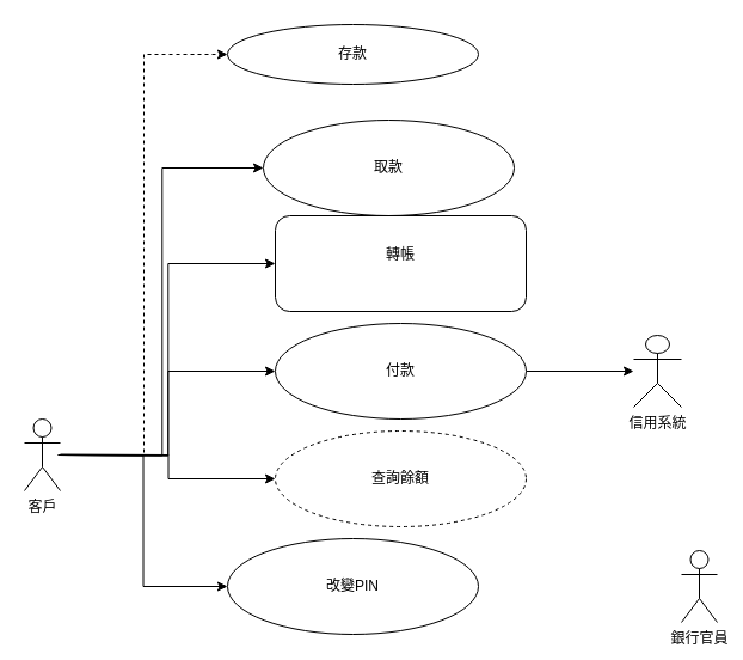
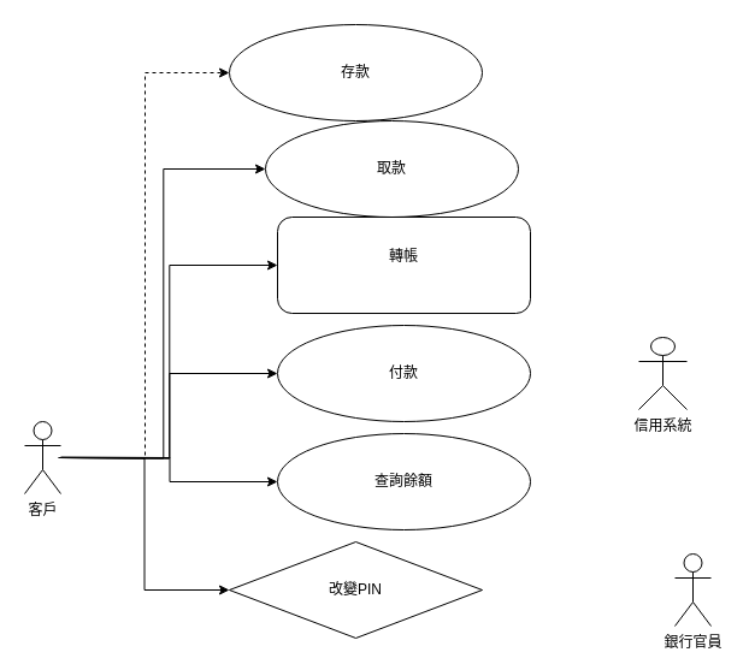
  <mxCell id="0" />
  <mxCell id="1" parent="0" />
  <mxCell id="2" style="edgeStyle=orthogonalEdgeStyle;rounded=0;orthogonalLoop=1;jettySize=auto;html=1;entryX=0;entryY=0.5;entryDx=0;entryDy=0;dashed=1;" edge="1" parent="1" source="3" target="4"><mxGeometry relative="1" as="geometry" /></mxCell>
  <mxCell id="3" value="客戶" style="shape=umlActor;verticalLabelPosition=bottom;verticalAlign=top;html=1;outlineConnect=0;" vertex="1" parent="1"><mxGeometry x="20" y="350" width="30" height="60" as="geometry" /></mxCell>
- <mxCell id="4" value="存款" style="ellipse;whiteSpace=wrap;html=1;" vertex="1" parent="1"><mxGeometry x="190" y="20" width="210" height="50" as="geometry" /></mxCell>
- <mxCell id="5" value="改變PIN" style="ellipse;whiteSpace=wrap;html=1;" vertex="1" parent="1"><mxGeometry x="190" y="450" width="210" height="80" as="geometry" /></mxCell>
- <mxCell id="6" value="查詢餘額" style="ellipse;whiteSpace=wrap;html=1;dashed=1;" vertex="1" parent="1"><mxGeometry x="230" y="360" width="210" height="80" as="geometry" /></mxCell>
+ <mxCell id="4" value="存款" style="ellipse;whiteSpace=wrap;html=1;" vertex="1" parent="1"><mxGeometry x="190" y="20" width="210" height="80" as="geometry" /></mxCell>
+ <mxCell id="5" value="改變PIN" style="rhombus;whiteSpace=wrap;html=1;" vertex="1" parent="1"><mxGeometry x="190" y="450" width="210" height="80" as="geometry" /></mxCell>
+ <mxCell id="6" value="查詢餘額" style="ellipse;whiteSpace=wrap;html=1;" vertex="1" parent="1"><mxGeometry x="230" y="360" width="210" height="80" as="geometry" /></mxCell>
  <mxCell id="7" value="取款" style="ellipse;whiteSpace=wrap;html=1;" vertex="1" parent="1"><mxGeometry x="220" y="100" width="210" height="80" as="geometry" /></mxCell>
- <mxCell id="8" style="edgeStyle=orthogonalEdgeStyle;rounded=0;orthogonalLoop=1;jettySize=auto;html=1;" edge="1" parent="1" source="9" target="11"><mxGeometry relative="1" as="geometry" /></mxCell>
  <mxCell id="9" value="付款" style="ellipse;whiteSpace=wrap;html=1;" vertex="1" parent="1"><mxGeometry x="230" y="270" width="210" height="80" as="geometry" /></mxCell>
  <mxCell id="10" value="轉帳&lt;div&gt;&lt;br&gt;&lt;/div&gt;" style="whiteSpace=wrap;html=1;rounded=1;" vertex="1" parent="1"><mxGeometry x="230" y="180" width="210" height="80" as="geometry" /></mxCell>
  <mxCell id="11" value="信用系統" style="shape=umlActor;verticalLabelPosition=bottom;verticalAlign=top;html=1;outlineConnect=0;" vertex="1" parent="1"><mxGeometry x="530" y="280" width="40" height="60" as="geometry" /></mxCell>
- <mxCell id="12" value="銀行官員" style="shape=umlActor;verticalLabelPosition=bottom;verticalAlign=top;html=1;outlineConnect=0;" vertex="1" parent="1"><mxGeometry x="570" y="460" width="30" height="60" as="geometry" /></mxCell>
+ <mxCell id="12" value="銀行官員" style="shape=umlActor;verticalLabelPosition=bottom;verticalAlign=top;html=1;outlineConnect=0;" vertex="1" parent="1"><mxGeometry x="560" y="460" width="30" height="60" as="geometry" /></mxCell>
  <mxCell id="13" style="edgeStyle=orthogonalEdgeStyle;rounded=0;orthogonalLoop=1;jettySize=auto;html=1;entryX=0;entryY=0.5;entryDx=0;entryDy=0;" edge="1" parent="1" target="7"><mxGeometry relative="1" as="geometry"><mxPoint x="49.5" y="380" as="sourcePoint" /><mxPoint x="149.5" y="70" as="targetPoint" /></mxGeometry></mxCell>
  <mxCell id="14" style="edgeStyle=orthogonalEdgeStyle;rounded=0;orthogonalLoop=1;jettySize=auto;html=1;entryX=0;entryY=0.5;entryDx=0;entryDy=0;" edge="1" parent="1" target="10"><mxGeometry relative="1" as="geometry"><mxPoint x="49.5" y="380" as="sourcePoint" /><mxPoint x="149.5" y="70" as="targetPoint" /></mxGeometry></mxCell>
  <mxCell id="15" style="edgeStyle=orthogonalEdgeStyle;rounded=0;orthogonalLoop=1;jettySize=auto;html=1;entryX=0;entryY=0.5;entryDx=0;entryDy=0;" edge="1" parent="1" target="9"><mxGeometry relative="1" as="geometry"><mxPoint x="49.5" y="380" as="sourcePoint" /><mxPoint x="149.5" y="70" as="targetPoint" /></mxGeometry></mxCell>
  <mxCell id="16" style="edgeStyle=orthogonalEdgeStyle;rounded=0;orthogonalLoop=1;jettySize=auto;html=1;entryX=0;entryY=0.5;entryDx=0;entryDy=0;" edge="1" parent="1" target="6"><mxGeometry relative="1" as="geometry"><mxPoint x="50" y="379.5" as="sourcePoint" /><mxPoint x="150" y="69.5" as="targetPoint" /></mxGeometry></mxCell>
  <mxCell id="17" style="edgeStyle=orthogonalEdgeStyle;rounded=0;orthogonalLoop=1;jettySize=auto;html=1;entryX=0;entryY=0.5;entryDx=0;entryDy=0;" edge="1" parent="1" target="5"><mxGeometry relative="1" as="geometry"><mxPoint x="47.9" y="380" as="sourcePoint" /><mxPoint x="160" y="489.86" as="targetPoint" /></mxGeometry></mxCell>
